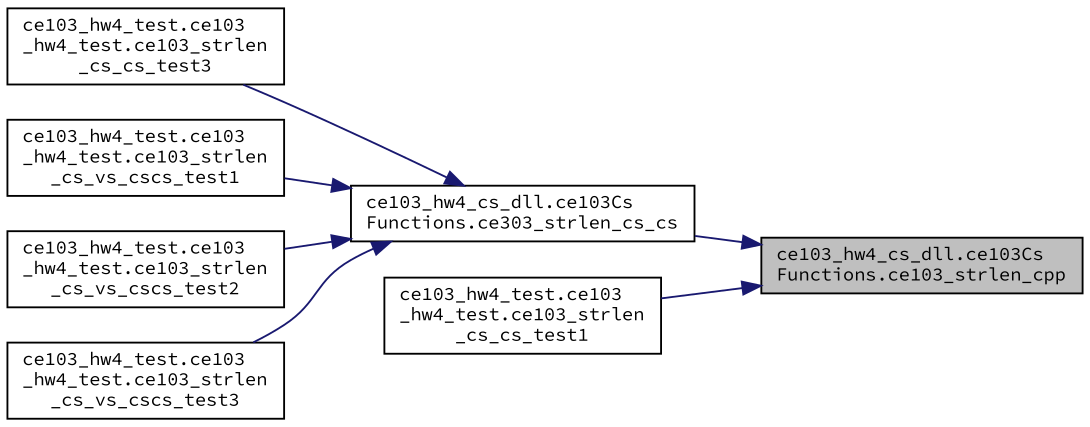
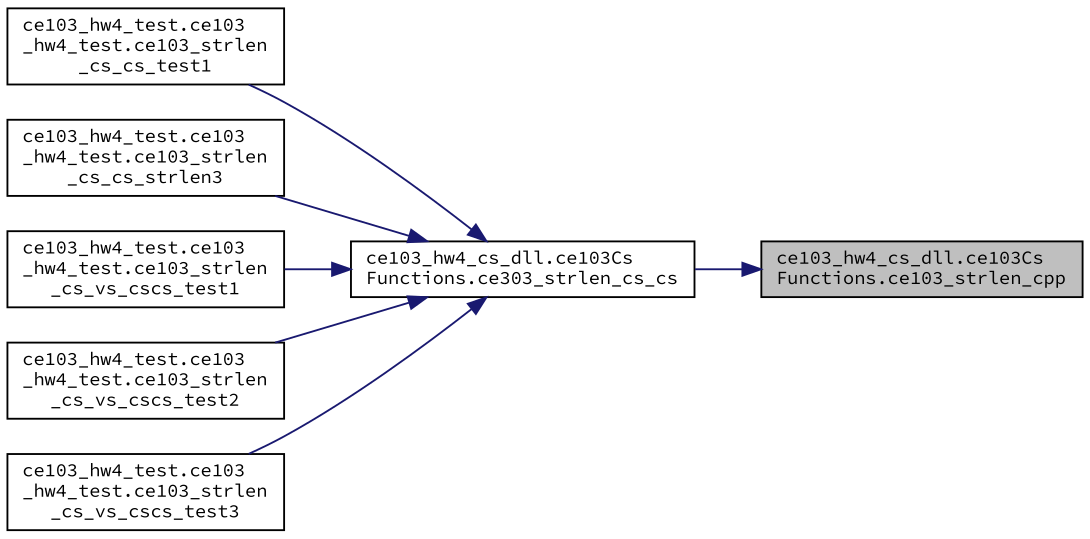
  digraph {
    fontname="Source Code Pro"
    rankdir=RL
    node [color=black fillcolor=white fontname="Source Code Pro" fontsize=10 shape=record style=filled]
    edge [color=midnightblue dir=back fontname="Source Code Pro" fontsize=10 labelfontname=Helvetica labelfontsize=10 style=solid]
    n1 [fillcolor=grey75 fontcolor=black height=0.2 label="ce103_hw4_cs_dll.ce103Cs\lFunctions.ce103_strlen_cpp" width=0.4]
    n2 [height=0.2 label="ce103_hw4_cs_dll.ce103Cs\lFunctions.ce303_strlen_cs_cs" width=0.4]
    n3 [height=0.2 label="ce103_hw4_test.ce103\l_hw4_test.ce103_strlen\l_cs_cs_test1" width=0.4]
-   n4 [height=0.2 label="ce103_hw4_test.ce103\l_hw4_test.ce103_strlen\l_cs_cs_test3" width=0.4]
+   n4 [height=0.2 label="ce103_hw4_test.ce103\l_hw4_test.ce103_strlen\l_cs_cs_strlen3" width=0.4]
    n5 [height=0.2 label="ce103_hw4_test.ce103\l_hw4_test.ce103_strlen\l_cs_vs_cscs_test1" width=0.4]
    n6 [height=0.2 label="ce103_hw4_test.ce103\l_hw4_test.ce103_strlen\l_cs_vs_cscs_test2" width=0.4]
    n7 [height=0.2 label="ce103_hw4_test.ce103\l_hw4_test.ce103_strlen\l_cs_vs_cscs_test3" width=0.4]
    n1 -> n2
-   n1 -> n3
+   n2 -> n3
    n2 -> n4
    n2 -> n5
    n2 -> n6
    n2 -> n7
  }
